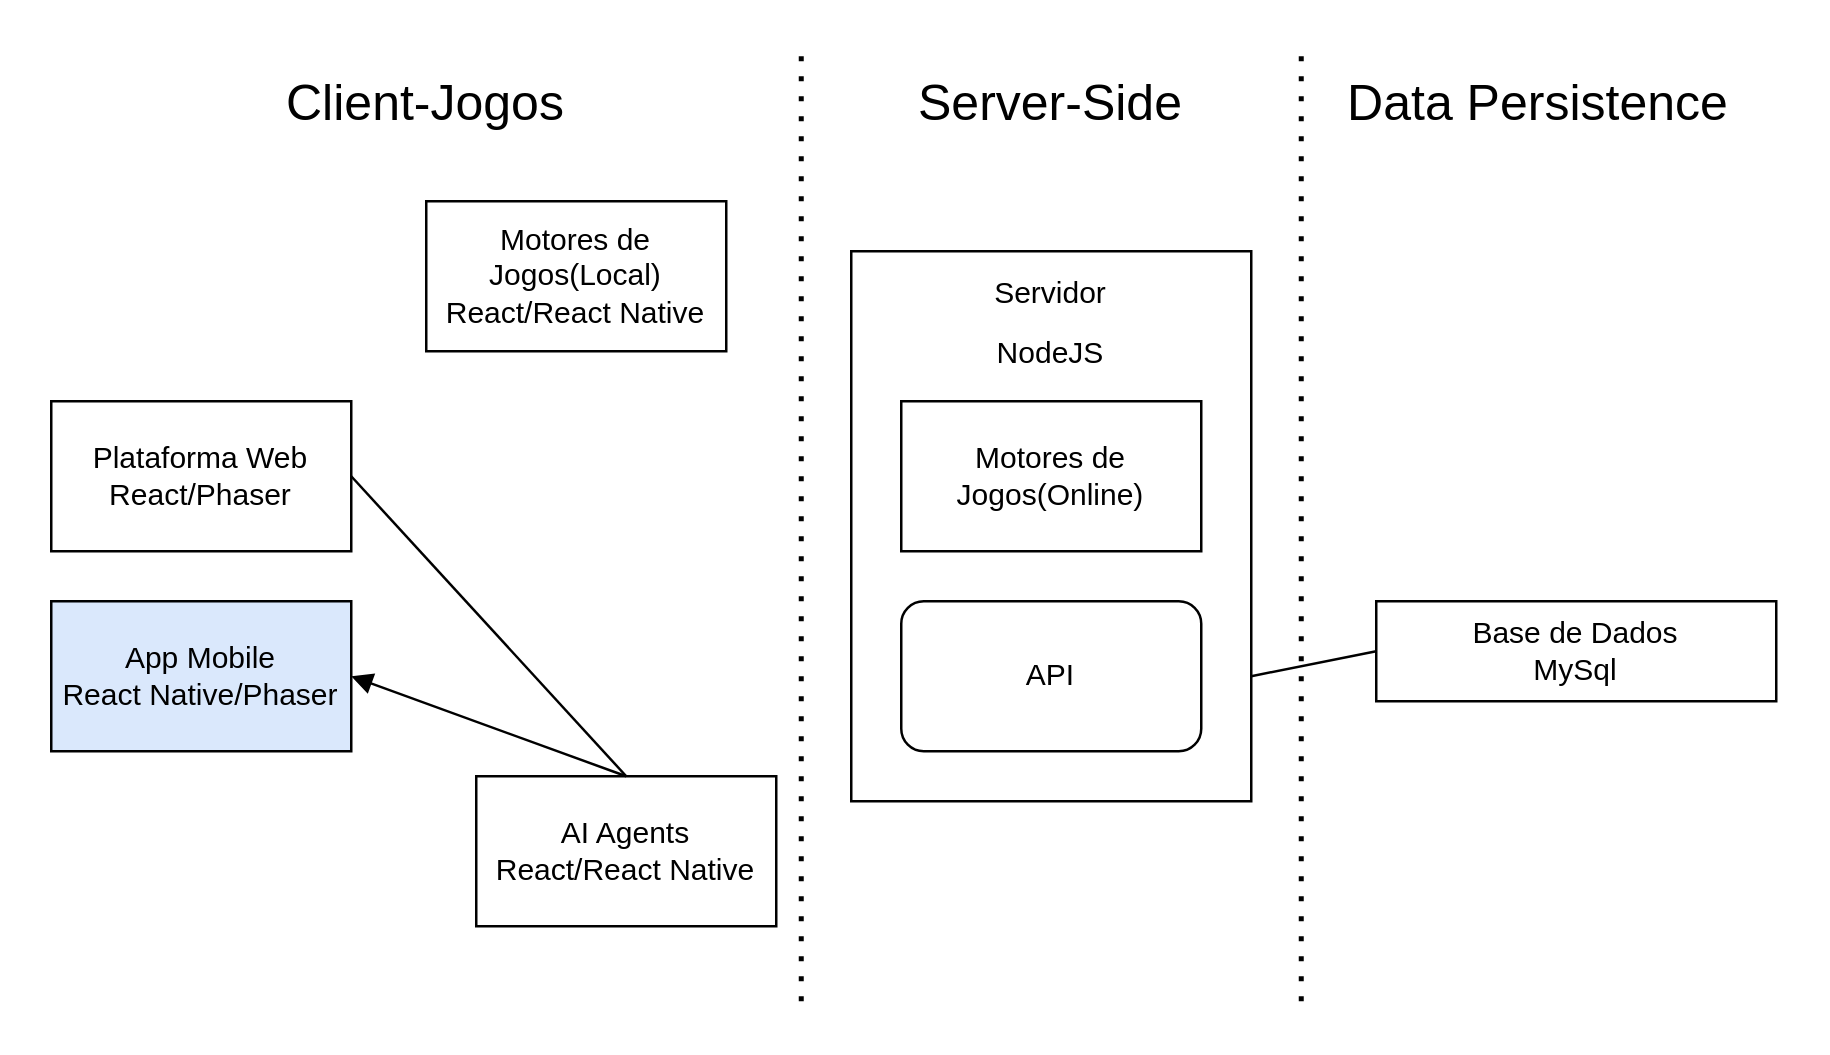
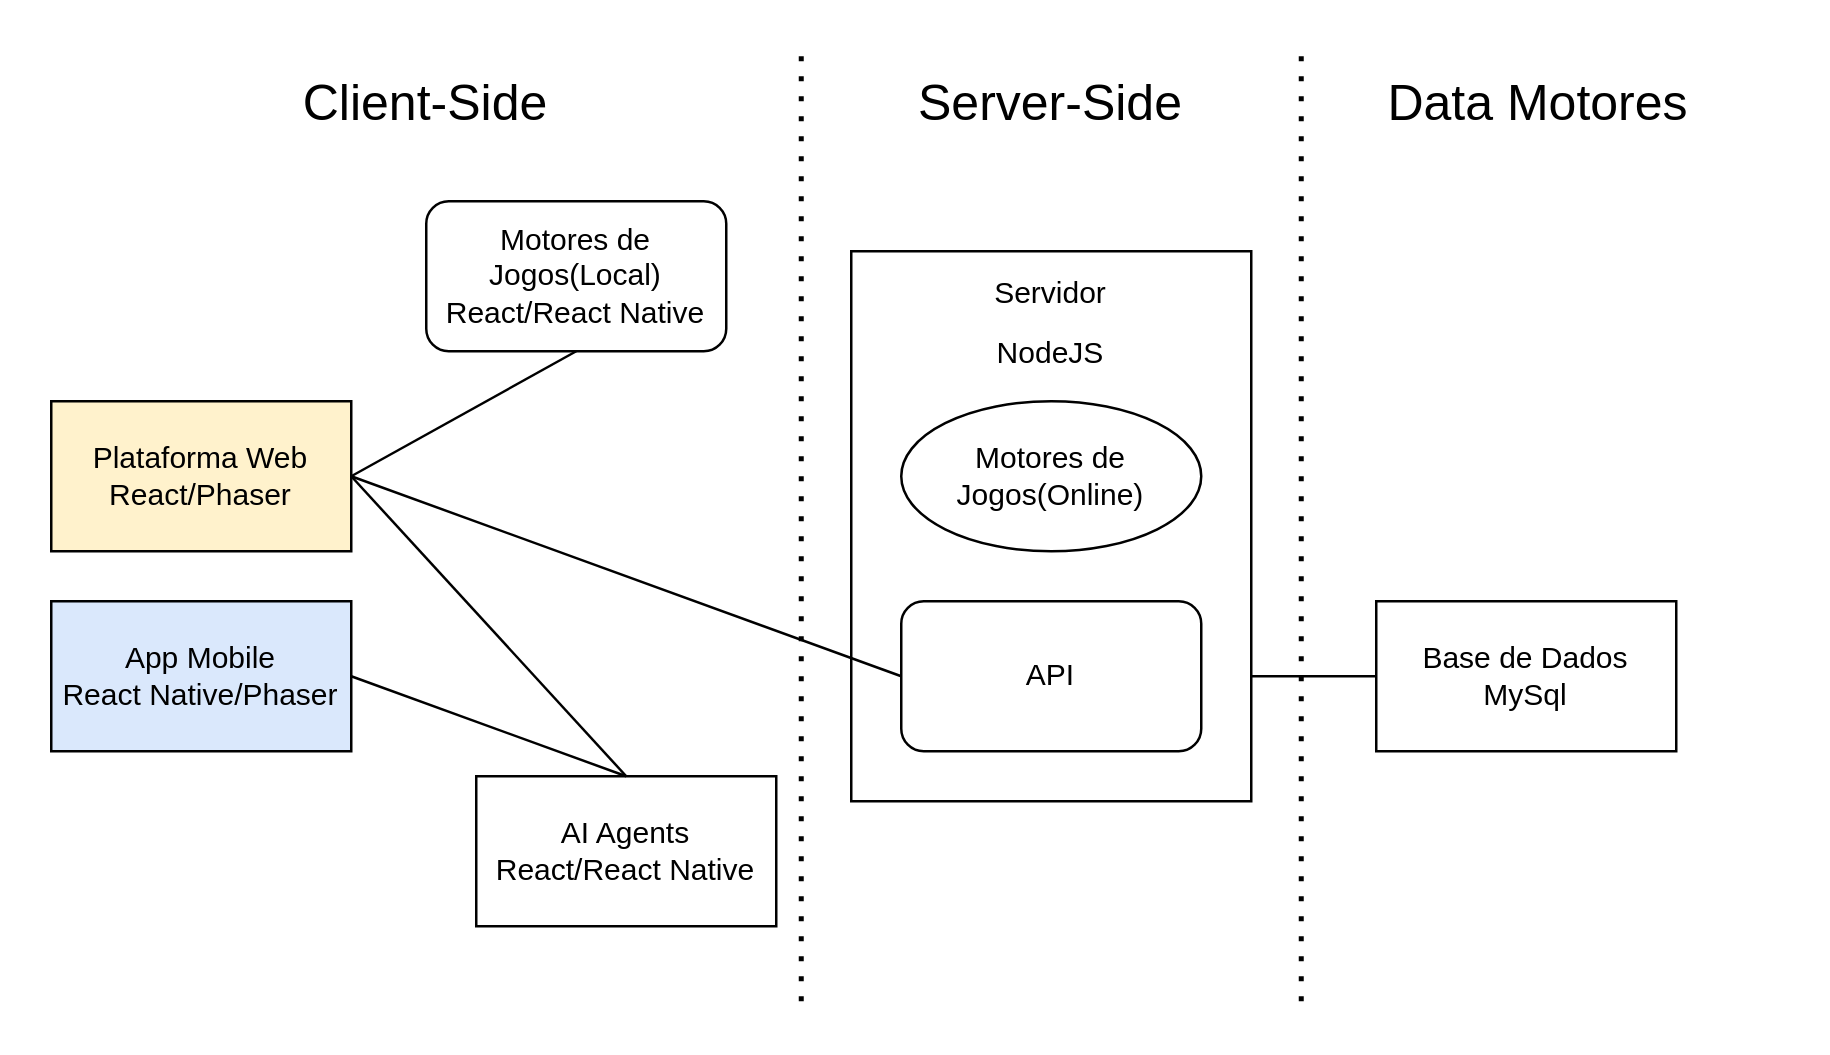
  <mxCell id="0" />
  <mxCell id="1" parent="0" />
  <mxCell id="2" value="" style="rounded=0;whiteSpace=wrap;html=1;fontSize=20;" parent="1" vertex="1"><mxGeometry x="340" y="100" width="160" height="220" as="geometry" /></mxCell>
- <mxCell id="3" value="Plataforma Web&lt;br&gt;React/Phaser" style="rounded=0;whiteSpace=wrap;html=1;" parent="1" vertex="1"><mxGeometry x="20" y="160" width="120" height="60" as="geometry" /></mxCell>
+ <mxCell id="3" value="Plataforma Web&lt;br&gt;React/Phaser" style="rounded=0;whiteSpace=wrap;html=1;fillColor=#fff2cc;" parent="1" vertex="1"><mxGeometry x="20" y="160" width="120" height="60" as="geometry" /></mxCell>
  <mxCell id="4" value="App Mobile&lt;br&gt;React Native/Phaser" style="rounded=0;whiteSpace=wrap;html=1;fillColor=#dae8fc;" parent="1" vertex="1"><mxGeometry x="20" y="240" width="120" height="60" as="geometry" /></mxCell>
  <mxCell id="5" value="API" style="whiteSpace=wrap;html=1;rounded=1;" parent="1" vertex="1"><mxGeometry x="360" y="240" width="120" height="60" as="geometry" /></mxCell>
- <mxCell id="6" value="Motores de Jogos(Online)&lt;br&gt;" style="rounded=0;whiteSpace=wrap;html=1;" parent="1" vertex="1"><mxGeometry x="360" y="160" width="120" height="60" as="geometry" /></mxCell>
+ <mxCell id="6" value="Motores de Jogos(Online)&lt;br&gt;" style="ellipse;whiteSpace=wrap;html=1;" parent="1" vertex="1"><mxGeometry x="360" y="160" width="120" height="60" as="geometry" /></mxCell>
  <mxCell id="7" value="AI Agents&lt;br&gt;React/React Native" style="rounded=0;whiteSpace=wrap;html=1;" parent="1" vertex="1"><mxGeometry x="190" y="310" width="120" height="60" as="geometry" /></mxCell>
- <mxCell id="8" value="Base de Dados&lt;br&gt;MySql" style="rounded=0;whiteSpace=wrap;html=1;" parent="1" vertex="1"><mxGeometry x="550" y="240" width="160" height="40" as="geometry" /></mxCell>
+ <mxCell id="8" value="Base de Dados&lt;br&gt;MySql" style="rounded=0;whiteSpace=wrap;html=1;" parent="1" vertex="1"><mxGeometry x="550" y="240" width="120" height="60" as="geometry" /></mxCell>
+ <mxCell id="9" value="" style="endArrow=none;html=1;entryX=0;entryY=0.5;entryDx=0;entryDy=0;exitX=1;exitY=0.5;exitDx=0;exitDy=0;" parent="1" source="3" target="5" edge="1"><mxGeometry width="50" height="50" relative="1" as="geometry"><mxPoint x="170" y="430" as="sourcePoint" /><mxPoint x="220" y="380" as="targetPoint" /></mxGeometry></mxCell>
  <mxCell id="10" value="" style="endArrow=none;html=1;entryX=0;entryY=0.5;entryDx=0;entryDy=0;" parent="1" target="8" edge="1"><mxGeometry width="50" height="50" relative="1" as="geometry"><mxPoint x="500" y="270" as="sourcePoint" /><mxPoint x="490" y="280" as="targetPoint" /></mxGeometry></mxCell>
- <mxCell id="11" value="" style="endArrow=block;html=1;entryX=1;entryY=0.5;entryDx=0;entryDy=0;exitX=0.5;exitY=0;exitDx=0;exitDy=0;" parent="1" source="7" target="4" edge="1"><mxGeometry width="50" height="50" relative="1" as="geometry"><mxPoint x="150" y="400" as="sourcePoint" /><mxPoint x="200" y="350" as="targetPoint" /></mxGeometry></mxCell>
+ <mxCell id="11" value="" style="endArrow=none;html=1;entryX=1;entryY=0.5;entryDx=0;entryDy=0;exitX=0.5;exitY=0;exitDx=0;exitDy=0;" parent="1" source="7" target="4" edge="1"><mxGeometry width="50" height="50" relative="1" as="geometry"><mxPoint x="150" y="400" as="sourcePoint" /><mxPoint x="200" y="350" as="targetPoint" /></mxGeometry></mxCell>
  <mxCell id="12" value="" style="endArrow=none;html=1;entryX=1;entryY=0.5;entryDx=0;entryDy=0;exitX=0.5;exitY=0;exitDx=0;exitDy=0;" parent="1" source="7" target="3" edge="1"><mxGeometry width="50" height="50" relative="1" as="geometry"><mxPoint x="320" y="320" as="sourcePoint" /><mxPoint x="370" y="270" as="targetPoint" /></mxGeometry></mxCell>
- <mxCell id="14" value="&lt;span&gt;Motores de Jogos(Local)&lt;/span&gt;&lt;br&gt;React/React Native" style="rounded=0;whiteSpace=wrap;html=1;" parent="1" vertex="1"><mxGeometry x="170" y="80" width="120" height="60" as="geometry" /></mxCell>
+ <mxCell id="13" value="" style="endArrow=none;html=1;entryX=0.5;entryY=1;entryDx=0;entryDy=0;exitX=1;exitY=0.5;exitDx=0;exitDy=0;" parent="1" source="3" target="14" edge="1"><mxGeometry width="50" height="50" relative="1" as="geometry"><mxPoint x="215" y="200" as="sourcePoint" /><mxPoint x="265" y="150" as="targetPoint" /></mxGeometry></mxCell>
+ <mxCell id="14" value="&lt;span&gt;Motores de Jogos(Local)&lt;/span&gt;&lt;br&gt;React/React Native" style="whiteSpace=wrap;html=1;rounded=1;" parent="1" vertex="1"><mxGeometry x="170" y="80" width="120" height="60" as="geometry" /></mxCell>
  <mxCell id="15" value="" style="endArrow=none;dashed=1;html=1;dashPattern=1 3;strokeWidth=2;" parent="1" edge="1"><mxGeometry width="50" height="50" relative="1" as="geometry"><mxPoint x="320" y="400" as="sourcePoint" /><mxPoint x="320" y="20" as="targetPoint" /></mxGeometry></mxCell>
  <mxCell id="16" value="" style="endArrow=none;dashed=1;html=1;dashPattern=1 3;strokeWidth=2;" parent="1" edge="1"><mxGeometry width="50" height="50" relative="1" as="geometry"><mxPoint x="520" y="400" as="sourcePoint" /><mxPoint x="520" y="20" as="targetPoint" /></mxGeometry></mxCell>
- <mxCell id="17" value="Client-Jogos" style="text;html=1;strokeColor=none;fillColor=none;align=center;verticalAlign=middle;whiteSpace=wrap;rounded=0;fontSize=20;" parent="1" vertex="1"><mxGeometry x="20" y="30" width="300" height="20" as="geometry" /></mxCell>
+ <mxCell id="17" value="Client-Side" style="text;html=1;strokeColor=none;fillColor=none;align=center;verticalAlign=middle;whiteSpace=wrap;rounded=0;fontSize=20;" parent="1" vertex="1"><mxGeometry x="20" y="30" width="300" height="20" as="geometry" /></mxCell>
  <mxCell id="18" value="Server-Side" style="text;html=1;strokeColor=none;fillColor=none;align=center;verticalAlign=middle;whiteSpace=wrap;rounded=0;fontSize=20;" parent="1" vertex="1"><mxGeometry x="320" y="30" width="200" height="20" as="geometry" /></mxCell>
- <mxCell id="19" value="Data Persistence" style="text;html=1;strokeColor=none;fillColor=none;align=center;verticalAlign=middle;whiteSpace=wrap;rounded=0;fontSize=20;" parent="1" vertex="1"><mxGeometry x="520" y="30" width="190" height="20" as="geometry" /></mxCell>
+ <mxCell id="19" value="Data Motores" style="text;html=1;strokeColor=none;fillColor=none;align=center;verticalAlign=middle;whiteSpace=wrap;rounded=0;fontSize=20;" parent="1" vertex="1"><mxGeometry x="520" y="30" width="190" height="20" as="geometry" /></mxCell>
  <mxCell id="20" value="&lt;font style=&quot;font-size: 12px&quot;&gt;Servidor&lt;br&gt;NodeJS&lt;br&gt;&lt;/font&gt;" style="text;html=1;strokeColor=none;fillColor=none;align=center;verticalAlign=middle;whiteSpace=wrap;rounded=0;fontSize=20;" parent="1" vertex="1"><mxGeometry x="320" y="100" width="200" height="50" as="geometry" /></mxCell>
